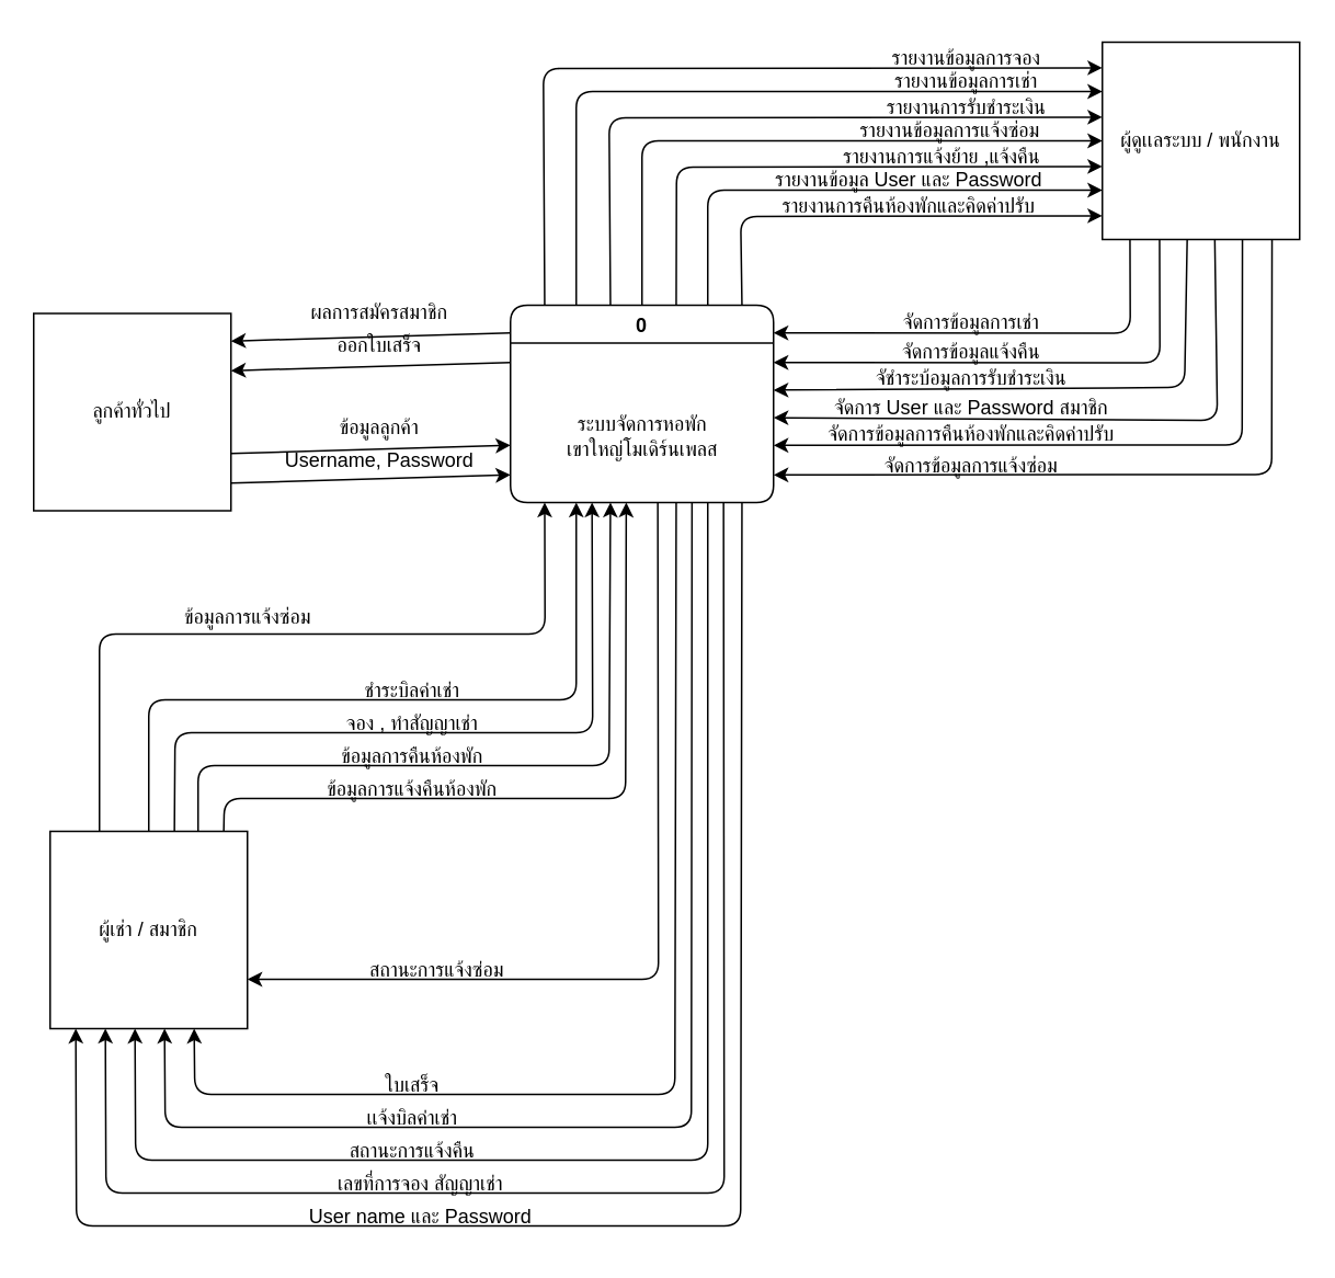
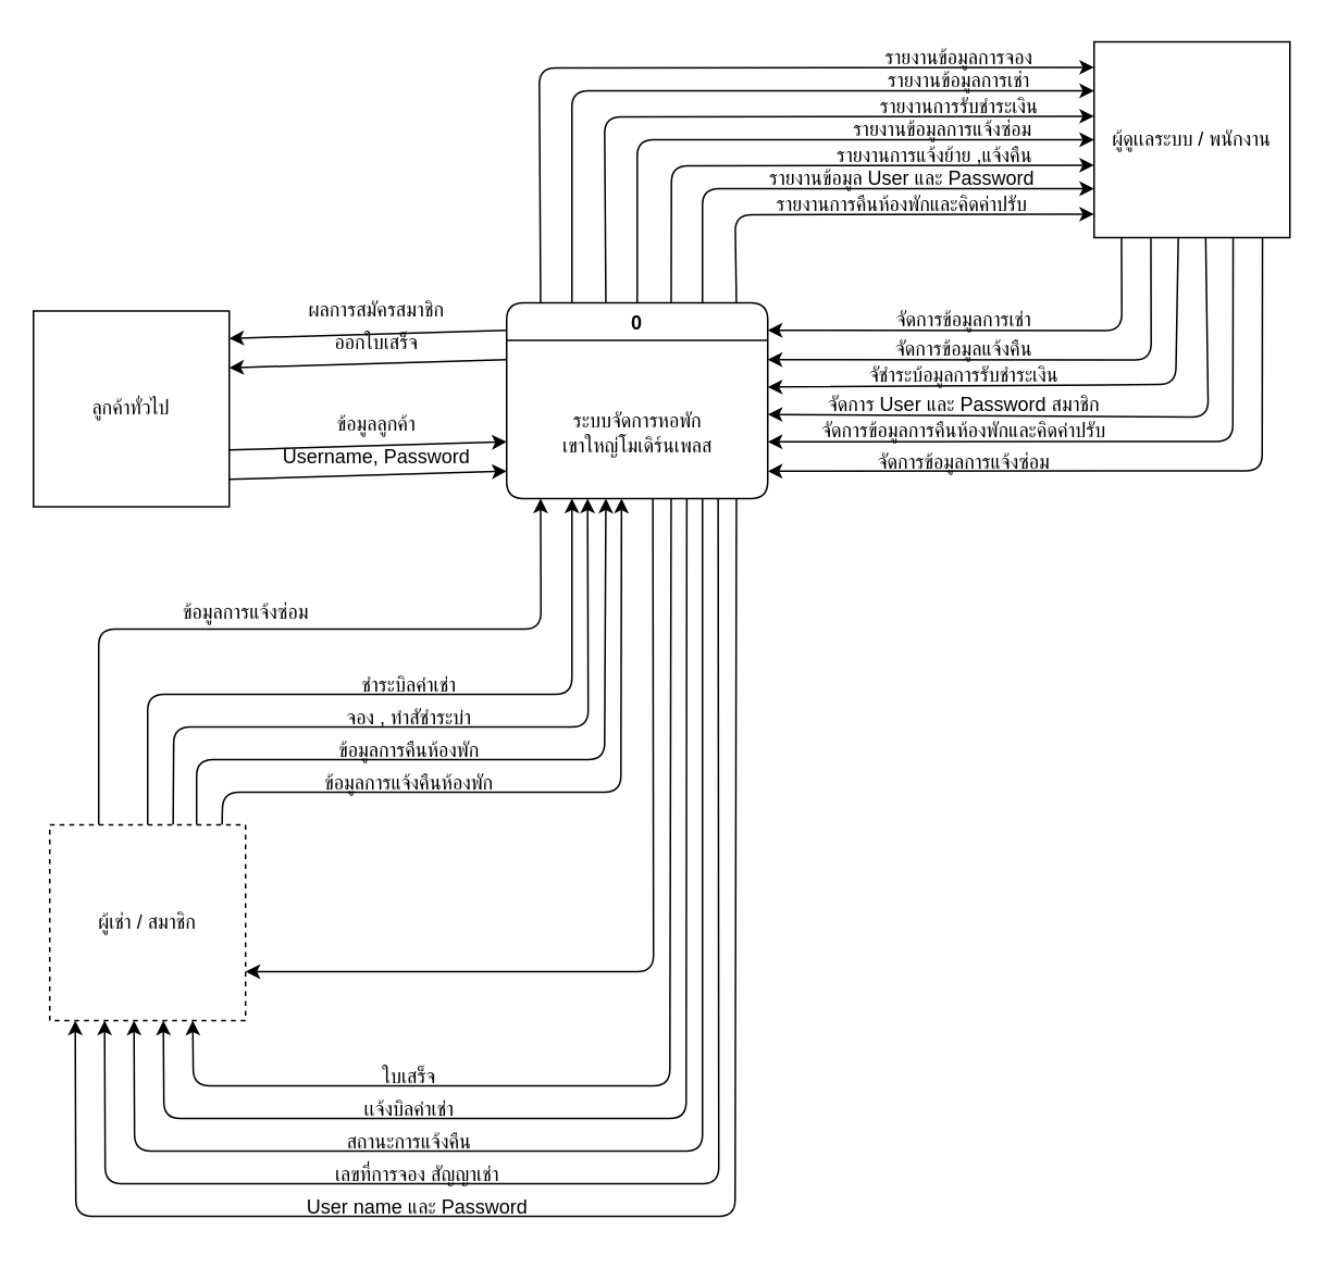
  <mxCell id="0" />
  <mxCell id="1" parent="0" />
  <mxCell id="2" style="edgeStyle=none;html=1;exitX=0;exitY=0.14;exitDx=0;exitDy=0;exitPerimeter=0;entryX=1;entryY=0.14;entryDx=0;entryDy=0;entryPerimeter=0;" parent="1" source="17" target="21" edge="1"><mxGeometry relative="1" as="geometry" /></mxCell>
  <mxCell id="3" style="edgeStyle=none;html=1;exitX=0;exitY=0.29;exitDx=0;exitDy=0;exitPerimeter=0;entryX=1;entryY=0.29;entryDx=0;entryDy=0;entryPerimeter=0;" parent="1" source="17" target="21" edge="1"><mxGeometry relative="1" as="geometry" /></mxCell>
  <mxCell id="4" style="edgeStyle=none;html=1;exitX=0.63;exitY=1;exitDx=0;exitDy=0;exitPerimeter=0;entryX=0.73;entryY=1;entryDx=0;entryDy=0;entryPerimeter=0;" parent="1" source="17" target="31" edge="1"><mxGeometry relative="1" as="geometry"><Array as="points"><mxPoint x="410" y="665" /><mxPoint x="118" y="665" /></Array></mxGeometry></mxCell>
  <mxCell id="5" style="edgeStyle=none;html=1;exitX=0.69;exitY=1;exitDx=0;exitDy=0;exitPerimeter=0;entryX=0.58;entryY=1;entryDx=0;entryDy=0;entryPerimeter=0;" parent="1" source="17" target="31" edge="1"><mxGeometry relative="1" as="geometry"><Array as="points"><mxPoint x="420" y="685" /><mxPoint x="100" y="685" /></Array></mxGeometry></mxCell>
  <mxCell id="6" style="edgeStyle=none;html=1;exitX=0.75;exitY=1;exitDx=0;exitDy=0;exitPerimeter=0;entryX=0.43;entryY=1;entryDx=0;entryDy=0;entryPerimeter=0;" parent="1" source="17" target="31" edge="1"><mxGeometry relative="1" as="geometry"><Array as="points"><mxPoint x="430" y="705" /><mxPoint x="82" y="705" /></Array></mxGeometry></mxCell>
  <mxCell id="7" style="edgeStyle=none;html=1;exitX=0.81;exitY=1;exitDx=0;exitDy=0;exitPerimeter=0;entryX=0.28;entryY=1;entryDx=0;entryDy=0;entryPerimeter=0;" parent="1" source="17" target="31" edge="1"><mxGeometry relative="1" as="geometry"><Array as="points"><mxPoint x="440" y="725" /><mxPoint x="64" y="725" /></Array></mxGeometry></mxCell>
  <mxCell id="8" style="edgeStyle=none;html=1;exitX=0.88;exitY=1;exitDx=0;exitDy=0;exitPerimeter=0;entryX=0.13;entryY=1;entryDx=0;entryDy=0;entryPerimeter=0;" parent="1" source="17" target="31" edge="1"><mxGeometry relative="1" as="geometry"><Array as="points"><mxPoint x="450" y="745" /><mxPoint x="46" y="745" /></Array></mxGeometry></mxCell>
  <mxCell id="9" style="edgeStyle=none;html=1;exitX=0.56;exitY=1;exitDx=0;exitDy=0;exitPerimeter=0;entryX=1;entryY=0.75;entryDx=0;entryDy=0;entryPerimeter=0;" parent="1" source="17" target="31" edge="1"><mxGeometry relative="1" as="geometry"><Array as="points"><mxPoint x="400" y="595" /></Array></mxGeometry></mxCell>
  <mxCell id="10" style="edgeStyle=none;html=1;exitX=0.88;exitY=0;exitDx=0;exitDy=0;exitPerimeter=0;entryX=0;entryY=0.88;entryDx=0;entryDy=0;entryPerimeter=0;" parent="1" source="17" target="49" edge="1"><mxGeometry relative="1" as="geometry"><Array as="points"><mxPoint x="450" y="131" /></Array></mxGeometry></mxCell>
  <mxCell id="11" style="edgeStyle=none;html=1;exitX=0.75;exitY=0;exitDx=0;exitDy=0;exitPerimeter=0;entryX=0;entryY=0.75;entryDx=0;entryDy=0;entryPerimeter=0;" parent="1" source="17" target="49" edge="1"><mxGeometry relative="1" as="geometry"><Array as="points"><mxPoint x="430" y="115" /></Array></mxGeometry></mxCell>
  <mxCell id="12" style="edgeStyle=none;html=1;exitX=0.63;exitY=0;exitDx=0;exitDy=0;exitPerimeter=0;entryX=0;entryY=0.63;entryDx=0;entryDy=0;entryPerimeter=0;" parent="1" source="17" target="49" edge="1"><mxGeometry relative="1" as="geometry"><Array as="points"><mxPoint x="411" y="101" /></Array></mxGeometry></mxCell>
  <mxCell id="13" style="edgeStyle=none;html=1;exitX=0.5;exitY=0;exitDx=0;exitDy=0;exitPerimeter=0;entryX=0;entryY=0.5;entryDx=0;entryDy=0;entryPerimeter=0;" parent="1" source="17" target="49" edge="1"><mxGeometry relative="1" as="geometry"><Array as="points"><mxPoint x="390" y="85" /></Array></mxGeometry></mxCell>
  <mxCell id="14" style="edgeStyle=none;html=1;exitX=0.38;exitY=0;exitDx=0;exitDy=0;exitPerimeter=0;entryX=0;entryY=0.38;entryDx=0;entryDy=0;entryPerimeter=0;" parent="1" source="17" target="49" edge="1"><mxGeometry relative="1" as="geometry"><Array as="points"><mxPoint x="370" y="71" /></Array></mxGeometry></mxCell>
  <mxCell id="15" style="edgeStyle=none;html=1;exitX=0.25;exitY=0;exitDx=0;exitDy=0;exitPerimeter=0;entryX=0;entryY=0.25;entryDx=0;entryDy=0;entryPerimeter=0;" parent="1" source="17" target="49" edge="1"><mxGeometry relative="1" as="geometry"><Array as="points"><mxPoint x="350" y="55" /></Array></mxGeometry></mxCell>
  <mxCell id="16" style="edgeStyle=none;html=1;exitX=0.13;exitY=0;exitDx=0;exitDy=0;exitPerimeter=0;entryX=0;entryY=0.13;entryDx=0;entryDy=0;entryPerimeter=0;" parent="1" source="17" target="49" edge="1"><mxGeometry relative="1" as="geometry"><Array as="points"><mxPoint x="330" y="41" /></Array></mxGeometry></mxCell>
  <mxCell id="17" value="0" style="swimlane;rounded=1;points=[[0,0.14,0,0,0],[0,0.25,0,0,0],[0,0.29,0,0,0],[0,0.43,0,0,0],[0,0.5,0,0,0],[0,0.57,0,0,0],[0,0.71,0,0,0],[0,0.75,0,0,0],[0,0.86,0,0,0],[0,1,0,0,0],[0.06,1,0,0,0],[0.13,0,0,0,0],[0.13,1,0,0,0],[0.19,1,0,0,0],[0.25,0,0,0,0],[0.25,1,0,0,0],[0.31,1,0,0,0],[0.38,0,0,0,0],[0.38,1,0,0,0],[0.44,1,0,0,0],[0.5,0,0,0,0],[0.5,1,0,0,0],[0.56,1,0,0,0],[0.63,0,0,0,0],[0.63,1,0,0,0],[0.69,1,0,0,0],[0.75,0,0,0,0],[0.75,1,0,0,0],[0.81,1,0,0,0],[0.88,0,0,0,0],[0.88,1,0,0,0],[0.94,1,0,0,0],[1,0.14,0,0,0],[1,0.29,0,0,0],[1,0.43,0,0,0],[1,0.57,0,0,0],[1,0.71,0,0,0],[1,0.86,0,0,0]];" parent="1" vertex="1"><mxGeometry x="310" y="185" width="160" height="120" as="geometry" /></mxCell>
  <mxCell id="18" value="ระบบจัดการหอพัก&lt;br&gt;เขาใหญ่โมเดิร์นเพลส" style="text;html=1;align=center;verticalAlign=middle;resizable=0;points=[];autosize=1;strokeColor=none;fillColor=none;" parent="17" vertex="1"><mxGeometry x="15" y="60" width="130" height="40" as="geometry" /></mxCell>
  <mxCell id="19" style="edgeStyle=none;html=1;exitX=1;exitY=0.71;exitDx=0;exitDy=0;exitPerimeter=0;entryX=0;entryY=0.71;entryDx=0;entryDy=0;entryPerimeter=0;" parent="1" source="21" target="17" edge="1"><mxGeometry relative="1" as="geometry" /></mxCell>
  <mxCell id="20" style="edgeStyle=none;html=1;exitX=1;exitY=0.86;exitDx=0;exitDy=0;exitPerimeter=0;entryX=0;entryY=0.86;entryDx=0;entryDy=0;entryPerimeter=0;" parent="1" source="21" target="17" edge="1"><mxGeometry relative="1" as="geometry" /></mxCell>
  <mxCell id="21" value="ลูกค้าทั่วไป" style="rounded=0;whiteSpace=wrap;html=1;points=[[0,0,0,0,0],[0,0.25,0,0,0],[0,0.5,0,0,0],[0,0.75,0,0,0],[0,1,0,0,0],[0.25,0,0,0,0],[0.25,1,0,0,0],[0.5,0,0,0,0],[0.5,1,0,0,0],[0.75,0,0,0,0],[0.75,1,0,0,0],[1,0,0,0,0],[1,0.14,0,0,0],[1,0.25,0,0,0],[1,0.29,0,0,0],[1,0.43,0,0,0],[1,0.5,0,0,0],[1,0.57,0,0,0],[1,0.71,0,0,0],[1,0.75,0,0,0],[1,0.86,0,0,0],[1,1,0,0,0]];" parent="1" vertex="1"><mxGeometry x="20" y="190" width="120" height="120" as="geometry" /></mxCell>
  <mxCell id="22" value="ข้อมูลลูกค้า" style="text;html=1;align=center;verticalAlign=middle;resizable=0;points=[];autosize=1;strokeColor=none;fillColor=none;" parent="1" vertex="1"><mxGeometry x="190" y="245" width="80" height="30" as="geometry" /></mxCell>
  <mxCell id="23" value="Username, Password" style="text;html=1;align=center;verticalAlign=middle;resizable=0;points=[];autosize=1;strokeColor=none;fillColor=none;" parent="1" vertex="1"><mxGeometry x="160" y="265" width="140" height="30" as="geometry" /></mxCell>
  <mxCell id="24" value="ผลการสมัครสมาชิก" style="text;html=1;align=center;verticalAlign=middle;resizable=0;points=[];autosize=1;strokeColor=none;fillColor=none;" parent="1" vertex="1"><mxGeometry x="170" y="175" width="120" height="30" as="geometry" /></mxCell>
  <mxCell id="25" value="ออกใบเสร็จ" style="text;html=1;align=center;verticalAlign=middle;resizable=0;points=[];autosize=1;strokeColor=none;fillColor=none;" parent="1" vertex="1"><mxGeometry x="190" y="195" width="80" height="30" as="geometry" /></mxCell>
  <mxCell id="26" style="edgeStyle=none;html=1;exitX=0.88;exitY=0;exitDx=0;exitDy=0;exitPerimeter=0;entryX=0.44;entryY=1;entryDx=0;entryDy=0;entryPerimeter=0;" parent="1" source="31" target="17" edge="1"><mxGeometry relative="1" as="geometry"><mxPoint x="370" y="305" as="targetPoint" /><Array as="points"><mxPoint x="136" y="485" /><mxPoint x="380" y="485" /></Array></mxGeometry></mxCell>
  <mxCell id="27" style="edgeStyle=none;html=1;exitX=0.75;exitY=0;exitDx=0;exitDy=0;exitPerimeter=0;entryX=0.38;entryY=1;entryDx=0;entryDy=0;entryPerimeter=0;" parent="1" source="31" target="17" edge="1"><mxGeometry relative="1" as="geometry"><Array as="points"><mxPoint x="120" y="465" /><mxPoint x="370" y="465" /></Array></mxGeometry></mxCell>
  <mxCell id="28" style="edgeStyle=none;html=1;exitX=0.63;exitY=0;exitDx=0;exitDy=0;exitPerimeter=0;entryX=0.31;entryY=1;entryDx=0;entryDy=0;entryPerimeter=0;" parent="1" source="31" target="17" edge="1"><mxGeometry relative="1" as="geometry"><Array as="points"><mxPoint x="106" y="445" /><mxPoint x="360" y="445" /></Array></mxGeometry></mxCell>
  <mxCell id="29" style="edgeStyle=none;html=1;exitX=0.5;exitY=0;exitDx=0;exitDy=0;exitPerimeter=0;entryX=0.25;entryY=1;entryDx=0;entryDy=0;entryPerimeter=0;" parent="1" source="31" target="17" edge="1"><mxGeometry relative="1" as="geometry"><Array as="points"><mxPoint x="90" y="425" /><mxPoint x="350" y="425" /></Array></mxGeometry></mxCell>
  <mxCell id="30" style="edgeStyle=none;html=1;exitX=0.25;exitY=0;exitDx=0;exitDy=0;exitPerimeter=0;entryX=0.13;entryY=1;entryDx=0;entryDy=0;entryPerimeter=0;" parent="1" source="31" target="17" edge="1"><mxGeometry relative="1" as="geometry"><Array as="points"><mxPoint x="60" y="385" /><mxPoint x="331" y="385" /></Array></mxGeometry></mxCell>
- <mxCell id="31" value="ผู้เช่า / สมาชิก" style="rounded=0;whiteSpace=wrap;html=1;points=[[0,0,0,0,0],[0,0.25,0,0,0],[0,0.5,0,0,0],[0,0.75,0,0,0],[0,1,0,0,0],[0.13,0,0,0,0],[0.13,1,0,0,0],[0.25,0,0,0,0],[0.28,1,0,0,0],[0.38,0,0,0,0],[0.43,1,0,0,0],[0.5,0,0,0,0],[0.58,1,0,0,0],[0.63,0,0,0,0],[0.73,1,0,0,0],[0.75,0,0,0,0],[0.87,1,0,0,0],[0.88,0,0,0,0],[1,0,0,0,0],[1,0.25,0,0,0],[1,0.5,0,0,0],[1,0.75,0,0,0],[1,1,0,0,0]];" parent="1" vertex="1"><mxGeometry x="30" y="505" width="120" height="120" as="geometry" /></mxCell>
+ <mxCell id="31" value="ผู้เช่า / สมาชิก" style="rounded=0;whiteSpace=wrap;html=1;points=[[0,0,0,0,0],[0,0.25,0,0,0],[0,0.5,0,0,0],[0,0.75,0,0,0],[0,1,0,0,0],[0.13,0,0,0,0],[0.13,1,0,0,0],[0.25,0,0,0,0],[0.28,1,0,0,0],[0.38,0,0,0,0],[0.43,1,0,0,0],[0.5,0,0,0,0],[0.58,1,0,0,0],[0.63,0,0,0,0],[0.73,1,0,0,0],[0.75,0,0,0,0],[0.87,1,0,0,0],[0.88,0,0,0,0],[1,0,0,0,0],[1,0.25,0,0,0],[1,0.5,0,0,0],[1,0.75,0,0,0],[1,1,0,0,0]];dashed=1;" parent="1" vertex="1"><mxGeometry x="30" y="505" width="120" height="120" as="geometry" /></mxCell>
  <mxCell id="32" value="ข้อมูลการแจ้งคืนห้องพัก" style="text;html=1;align=center;verticalAlign=middle;resizable=0;points=[];autosize=1;strokeColor=none;fillColor=none;" parent="1" vertex="1"><mxGeometry x="180" y="465" width="140" height="30" as="geometry" /></mxCell>
  <mxCell id="33" value="ข้อมูลการคืนห้องพัก" style="text;html=1;align=center;verticalAlign=middle;resizable=0;points=[];autosize=1;strokeColor=none;fillColor=none;" parent="1" vertex="1"><mxGeometry x="190" y="445" width="120" height="30" as="geometry" /></mxCell>
  <mxCell id="34" value="ชำระบิลค่าเช่า" style="text;html=1;align=center;verticalAlign=middle;resizable=0;points=[];autosize=1;strokeColor=none;fillColor=none;" parent="1" vertex="1"><mxGeometry x="205" y="405" width="90" height="30" as="geometry" /></mxCell>
- <mxCell id="35" value="จอง , ทําสัญญาเช่า&lt;br/&gt;" style="text;html=1;align=center;verticalAlign=middle;resizable=0;points=[];autosize=1;strokeColor=none;fillColor=none;" parent="1" vertex="1"><mxGeometry x="190" y="425" width="120" height="30" as="geometry" /></mxCell>
+ <mxCell id="35" value="จอง , ทําสัชำระบ่า&lt;br/&gt;" style="text;html=1;align=center;verticalAlign=middle;resizable=0;points=[];autosize=1;strokeColor=none;fillColor=none;" parent="1" vertex="1"><mxGeometry x="190" y="425" width="120" height="30" as="geometry" /></mxCell>
  <mxCell id="36" value="ข้อมูลการแจ้งซ่อม" style="text;html=1;align=center;verticalAlign=middle;resizable=0;points=[];autosize=1;strokeColor=none;fillColor=none;" parent="1" vertex="1"><mxGeometry x="95" y="360" width="110" height="30" as="geometry" /></mxCell>
  <mxCell id="37" value="เลขที่การจอง สัญญาเช่า&lt;br/&gt;" style="text;html=1;align=center;verticalAlign=middle;resizable=0;points=[];autosize=1;strokeColor=none;fillColor=none;" parent="1" vertex="1"><mxGeometry x="185" y="705" width="140" height="30" as="geometry" /></mxCell>
  <mxCell id="38" value="ใบเสร็จ" style="text;html=1;align=center;verticalAlign=middle;resizable=0;points=[];autosize=1;strokeColor=none;fillColor=none;" parent="1" vertex="1"><mxGeometry x="220" y="645" width="60" height="30" as="geometry" /></mxCell>
- <mxCell id="39" value="สถานะการแจ้งซ่อม" style="text;html=1;align=center;verticalAlign=middle;resizable=0;points=[];autosize=1;strokeColor=none;fillColor=none;" parent="1" vertex="1"><mxGeometry x="205" y="575" width="120" height="30" as="geometry" /></mxCell>
  <mxCell id="40" value="เเจ้งบิลค่าเช่า" style="text;html=1;align=center;verticalAlign=middle;resizable=0;points=[];autosize=1;strokeColor=none;fillColor=none;" parent="1" vertex="1"><mxGeometry x="205" y="665" width="90" height="30" as="geometry" /></mxCell>
  <mxCell id="41" value="สถานะการแจ้งคืน" style="text;html=1;align=center;verticalAlign=middle;resizable=0;points=[];autosize=1;strokeColor=none;fillColor=none;" parent="1" vertex="1"><mxGeometry x="195" y="685" width="110" height="30" as="geometry" /></mxCell>
  <mxCell id="42" value="User name และ Password&lt;br/&gt;" style="text;html=1;align=center;verticalAlign=middle;resizable=0;points=[];autosize=1;strokeColor=none;fillColor=none;" parent="1" vertex="1"><mxGeometry x="175" y="725" width="160" height="30" as="geometry" /></mxCell>
  <mxCell id="43" style="edgeStyle=none;html=1;exitX=0.14;exitY=1;exitDx=0;exitDy=0;exitPerimeter=0;entryX=1;entryY=0.14;entryDx=0;entryDy=0;entryPerimeter=0;" parent="1" source="49" target="17" edge="1"><mxGeometry relative="1" as="geometry"><Array as="points"><mxPoint x="687" y="202" /></Array></mxGeometry></mxCell>
  <mxCell id="44" style="edgeStyle=none;html=1;exitX=0.29;exitY=1;exitDx=0;exitDy=0;exitPerimeter=0;entryX=1;entryY=0.29;entryDx=0;entryDy=0;entryPerimeter=0;" parent="1" source="49" target="17" edge="1"><mxGeometry relative="1" as="geometry"><Array as="points"><mxPoint x="705" y="220" /></Array></mxGeometry></mxCell>
  <mxCell id="45" style="edgeStyle=none;html=1;exitX=0.43;exitY=1;exitDx=0;exitDy=0;exitPerimeter=0;entryX=1;entryY=0.43;entryDx=0;entryDy=0;entryPerimeter=0;" parent="1" source="49" target="17" edge="1"><mxGeometry relative="1" as="geometry"><Array as="points"><mxPoint x="720" y="235" /></Array></mxGeometry></mxCell>
  <mxCell id="46" style="edgeStyle=none;html=1;exitX=0.57;exitY=1;exitDx=0;exitDy=0;exitPerimeter=0;entryX=1;entryY=0.57;entryDx=0;entryDy=0;entryPerimeter=0;" parent="1" source="49" target="17" edge="1"><mxGeometry relative="1" as="geometry"><Array as="points"><mxPoint x="740" y="255" /></Array></mxGeometry></mxCell>
  <mxCell id="47" style="edgeStyle=none;html=1;exitX=0.71;exitY=1;exitDx=0;exitDy=0;exitPerimeter=0;entryX=1;entryY=0.71;entryDx=0;entryDy=0;entryPerimeter=0;" parent="1" source="49" target="17" edge="1"><mxGeometry relative="1" as="geometry"><Array as="points"><mxPoint x="755" y="270" /></Array></mxGeometry></mxCell>
  <mxCell id="48" style="edgeStyle=none;html=1;exitX=0.86;exitY=1;exitDx=0;exitDy=0;exitPerimeter=0;entryX=1;entryY=0.86;entryDx=0;entryDy=0;entryPerimeter=0;" parent="1" source="49" target="17" edge="1"><mxGeometry relative="1" as="geometry"><Array as="points"><mxPoint x="773" y="288" /></Array></mxGeometry></mxCell>
  <mxCell id="49" value="ผู้ดูเเลระบบ / พนักงาน" style="rounded=0;whiteSpace=wrap;html=1;points=[[0,0.13,0,0,0],[0,0.25,0,0,0],[0,0.38,0,0,0],[0,0.5,0,0,0],[0,0.63,0,0,0],[0,0.75,0,0,0],[0,0.88,0,0,0],[0.14,1,0,0,0],[0.29,1,0,0,0],[0.43,1,0,0,0],[0.57,1,0,0,0],[0.71,1,0,0,0],[0.86,1,0,0,0]];" parent="1" vertex="1"><mxGeometry x="670" y="25" width="120" height="120" as="geometry" /></mxCell>
  <mxCell id="50" value="จัดการข้อมูลแจ้งคืน" style="text;html=1;align=center;verticalAlign=middle;resizable=0;points=[];autosize=1;strokeColor=none;fillColor=none;" parent="1" vertex="1"><mxGeometry x="530" y="199" width="120" height="30" as="geometry" /></mxCell>
  <mxCell id="51" value="จัดการข้อมูลการแจ้งซ่อม" style="text;html=1;align=center;verticalAlign=middle;resizable=0;points=[];autosize=1;strokeColor=none;fillColor=none;" parent="1" vertex="1"><mxGeometry x="515" y="268" width="150" height="30" as="geometry" /></mxCell>
  <mxCell id="52" value="จัดการข้อมูลการเช่า" style="text;html=1;align=center;verticalAlign=middle;resizable=0;points=[];autosize=1;strokeColor=none;fillColor=none;" parent="1" vertex="1"><mxGeometry x="530" y="181" width="120" height="30" as="geometry" /></mxCell>
  <mxCell id="53" value="จัดการข้อมูลการคืนห้องพักและคิดค่าปรับ" style="text;html=1;align=center;verticalAlign=middle;resizable=0;points=[];autosize=1;strokeColor=none;fillColor=none;" parent="1" vertex="1"><mxGeometry x="480" y="249" width="220" height="30" as="geometry" /></mxCell>
  <mxCell id="54" value="จัดการ User และ Password สมาชิก&lt;br/&gt;" style="text;html=1;align=center;verticalAlign=middle;resizable=0;points=[];autosize=1;strokeColor=none;fillColor=none;" parent="1" vertex="1"><mxGeometry x="490" y="233" width="200" height="30" as="geometry" /></mxCell>
  <mxCell id="55" value="จัชำระบ้อมูลการรับชําระเงิน" style="text;html=1;align=center;verticalAlign=middle;resizable=0;points=[];autosize=1;strokeColor=none;fillColor=none;" parent="1" vertex="1"><mxGeometry x="510" y="215" width="160" height="30" as="geometry" /></mxCell>
  <mxCell id="56" value="รายงานการคืนห้องพักและคิดค่าปรับ" style="text;html=1;align=center;verticalAlign=middle;resizable=0;points=[];autosize=1;strokeColor=none;fillColor=none;" parent="1" vertex="1"><mxGeometry x="452" y="110" width="200" height="30" as="geometry" /></mxCell>
  <mxCell id="57" value="รายงานข้อมูลการจอง" style="text;html=1;align=center;verticalAlign=middle;resizable=0;points=[];autosize=1;strokeColor=none;fillColor=none;" parent="1" vertex="1"><mxGeometry x="522" y="20" width="130" height="30" as="geometry" /></mxCell>
  <mxCell id="58" value="รายงานข้อมูลการเช่า" style="text;html=1;align=center;verticalAlign=middle;resizable=0;points=[];autosize=1;strokeColor=none;fillColor=none;" parent="1" vertex="1"><mxGeometry x="522" y="34" width="130" height="30" as="geometry" /></mxCell>
  <mxCell id="59" value="รายงานข้อมูลการแจ้งซ่อม" style="text;html=1;align=center;verticalAlign=middle;resizable=0;points=[];autosize=1;strokeColor=none;fillColor=none;" parent="1" vertex="1"><mxGeometry x="502" y="64" width="150" height="30" as="geometry" /></mxCell>
  <mxCell id="60" value="รายงานการรับชําระเงิน" style="text;html=1;align=center;verticalAlign=middle;resizable=0;points=[];autosize=1;strokeColor=none;fillColor=none;" parent="1" vertex="1"><mxGeometry x="522" y="50" width="130" height="30" as="geometry" /></mxCell>
  <mxCell id="61" value="รายงานการแจ้งย้าย ,แจ้งคืน&lt;br/&gt;" style="text;html=1;align=center;verticalAlign=middle;resizable=0;points=[];autosize=1;strokeColor=none;fillColor=none;" parent="1" vertex="1"><mxGeometry x="492" y="80" width="160" height="30" as="geometry" /></mxCell>
  <mxCell id="62" value="รายงานข้อมูล User และ Password &lt;br/&gt;" style="text;html=1;align=center;verticalAlign=middle;resizable=0;points=[];autosize=1;strokeColor=none;fillColor=none;" parent="1" vertex="1"><mxGeometry x="452" y="94" width="200" height="30" as="geometry" /></mxCell>
